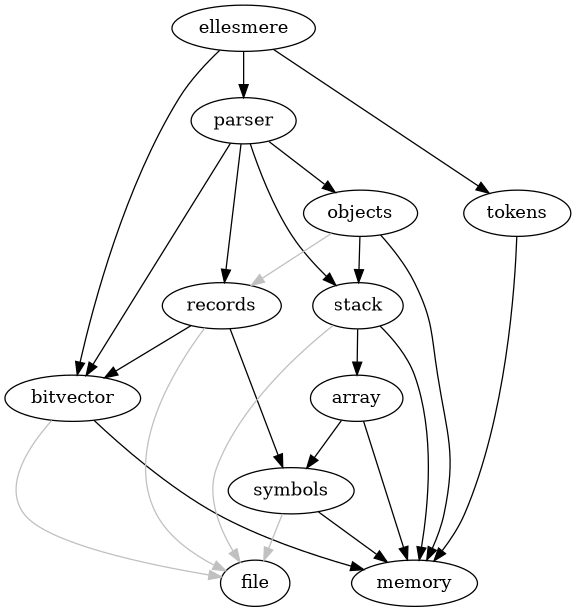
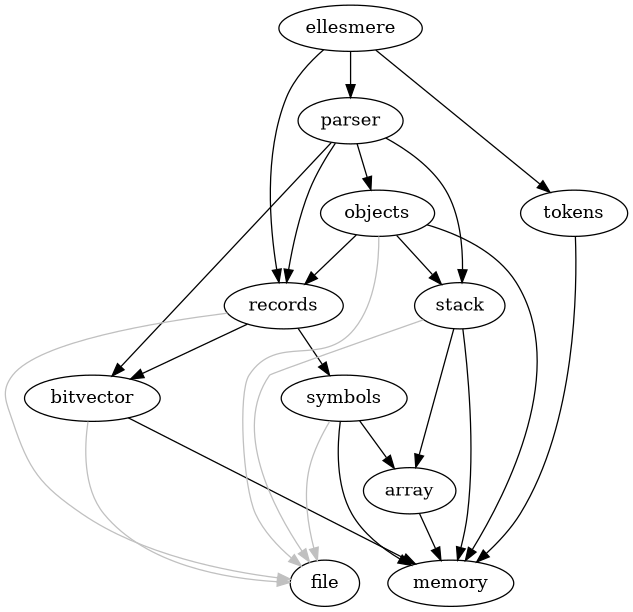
  digraph {
    ellesmere [rank=source]
    bitvector
    tokens
    parser
    memory
    file
    records
    objects
    stack
    array
    symbols
-   ellesmere -> bitvector
+   ellesmere -> records
    ellesmere -> tokens
    ellesmere -> parser
    bitvector -> memory
    bitvector -> file [color=grey weight=0]
    tokens -> memory
    parser -> bitvector
    parser -> records
    parser -> objects
    parser -> stack
    records -> bitvector
    records -> file [color=grey weight=0]
    records -> symbols
    objects -> memory
-   objects -> records [color=grey]
+   objects -> file [color=grey weight=0]
+   objects -> records
    objects -> stack
    stack -> memory
    stack -> file [color=grey weight=0]
    stack -> array
    array -> memory
    symbols -> memory
    symbols -> file [color=grey weight=0]
-   array -> symbols
+   symbols -> array
  }
